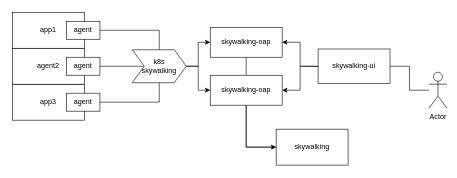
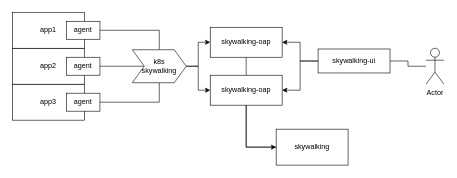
  <mxCell id="0" />
  <mxCell id="1" parent="0" />
  <mxCell id="2" style="edgeStyle=orthogonalEdgeStyle;rounded=0;orthogonalLoop=1;jettySize=auto;html=1;entryX=0.5;entryY=0;entryDx=0;entryDy=0;" parent="1" source="14" target="18" edge="1"><mxGeometry relative="1" as="geometry"><Array as="points"><mxPoint x="410" y="245" /><mxPoint x="520" y="245" /></Array></mxGeometry></mxCell>
  <mxCell id="3" value="app3" style="rounded=0;whiteSpace=wrap;html=1;" parent="1" vertex="1"><mxGeometry x="20" y="140" width="120" height="60" as="geometry" /></mxCell>
- <mxCell id="4" value="agent2" style="rounded=0;whiteSpace=wrap;html=1;" parent="1" vertex="1"><mxGeometry x="20" y="80" width="120" height="60" as="geometry" /></mxCell>
+ <mxCell id="4" value="app2" style="rounded=0;whiteSpace=wrap;html=1;" parent="1" vertex="1"><mxGeometry x="20" y="80" width="120" height="60" as="geometry" /></mxCell>
  <mxCell id="5" value="app1" style="rounded=0;whiteSpace=wrap;html=1;" parent="1" vertex="1"><mxGeometry x="20" y="20" width="120" height="60" as="geometry" /></mxCell>
  <mxCell id="6" style="edgeStyle=orthogonalEdgeStyle;rounded=0;orthogonalLoop=1;jettySize=auto;html=1;entryX=0.5;entryY=0;entryDx=0;entryDy=0;endArrow=none;endFill=0;" parent="1" source="7" target="17" edge="1"><mxGeometry relative="1" as="geometry" /></mxCell>
  <mxCell id="7" value="agent" style="rounded=0;whiteSpace=wrap;html=1;" parent="1" vertex="1"><mxGeometry x="110" y="35" width="56" height="30" as="geometry" /></mxCell>
  <mxCell id="8" style="edgeStyle=orthogonalEdgeStyle;rounded=0;orthogonalLoop=1;jettySize=auto;html=1;entryX=0.5;entryY=1;entryDx=0;entryDy=0;endArrow=none;endFill=0;" parent="1" source="9" target="17" edge="1"><mxGeometry relative="1" as="geometry" /></mxCell>
  <mxCell id="9" value="agent" style="rounded=0;whiteSpace=wrap;html=1;" parent="1" vertex="1"><mxGeometry x="110" y="155" width="56" height="30" as="geometry" /></mxCell>
  <mxCell id="10" style="edgeStyle=orthogonalEdgeStyle;rounded=0;orthogonalLoop=1;jettySize=auto;html=1;entryX=0;entryY=0.5;entryDx=0;entryDy=0;endArrow=none;endFill=0;" parent="1" source="11" target="17" edge="1"><mxGeometry relative="1" as="geometry" /></mxCell>
  <mxCell id="11" value="agent" style="rounded=0;whiteSpace=wrap;html=1;" parent="1" vertex="1"><mxGeometry x="110" y="95" width="56" height="30" as="geometry" /></mxCell>
  <mxCell id="12" style="edgeStyle=orthogonalEdgeStyle;rounded=0;orthogonalLoop=1;jettySize=auto;html=1;entryX=0;entryY=0.5;entryDx=0;entryDy=0;" parent="1" source="13" target="18" edge="1"><mxGeometry relative="1" as="geometry" /></mxCell>
  <mxCell id="13" value="skywalking-oap" style="rounded=0;whiteSpace=wrap;html=1;" parent="1" vertex="1"><mxGeometry x="350" y="125" width="120" height="50" as="geometry" /></mxCell>
  <mxCell id="14" value="skywalking-oap" style="rounded=0;whiteSpace=wrap;html=1;" parent="1" vertex="1"><mxGeometry x="350" y="45" width="120" height="50" as="geometry" /></mxCell>
  <mxCell id="15" style="edgeStyle=orthogonalEdgeStyle;rounded=0;orthogonalLoop=1;jettySize=auto;html=1;" parent="1" source="17" target="14" edge="1"><mxGeometry relative="1" as="geometry" /></mxCell>
  <mxCell id="16" style="edgeStyle=orthogonalEdgeStyle;rounded=0;orthogonalLoop=1;jettySize=auto;html=1;" parent="1" source="17" target="13" edge="1"><mxGeometry relative="1" as="geometry" /></mxCell>
  <mxCell id="17" value="k8s&lt;br&gt;skywalking" style="shape=step;perimeter=stepPerimeter;whiteSpace=wrap;html=1;fixedSize=1;" parent="1" vertex="1"><mxGeometry x="220" y="82.5" width="90" height="55" as="geometry" /></mxCell>
  <mxCell id="18" value="skywalking" style="rounded=0;whiteSpace=wrap;html=1;" parent="1" vertex="1"><mxGeometry x="460" y="215" width="120" height="60" as="geometry" /></mxCell>
  <mxCell id="19" style="edgeStyle=orthogonalEdgeStyle;rounded=0;orthogonalLoop=1;jettySize=auto;html=1;entryX=1;entryY=0.5;entryDx=0;entryDy=0;" parent="1" source="21" target="14" edge="1"><mxGeometry relative="1" as="geometry" /></mxCell>
  <mxCell id="20" style="edgeStyle=orthogonalEdgeStyle;rounded=0;orthogonalLoop=1;jettySize=auto;html=1;entryX=1;entryY=0.5;entryDx=0;entryDy=0;" parent="1" source="21" target="13" edge="1"><mxGeometry relative="1" as="geometry" /></mxCell>
- <mxCell id="21" value="skywalking-ui" style="rounded=0;whiteSpace=wrap;html=1;" parent="1" vertex="1"><mxGeometry x="530" y="81.25" width="120" height="57.5" as="geometry" /></mxCell>
+ <mxCell id="21" value="skywalking-ui" style="rounded=0;whiteSpace=wrap;html=1;" parent="1" vertex="1"><mxGeometry x="530" y="81.25" width="120" height="40" as="geometry" /></mxCell>
  <mxCell id="22" style="edgeStyle=orthogonalEdgeStyle;rounded=0;orthogonalLoop=1;jettySize=auto;html=1;entryX=1;entryY=0.5;entryDx=0;entryDy=0;endArrow=none;" parent="1" source="23" target="21" edge="1"><mxGeometry relative="1" as="geometry" /></mxCell>
- <mxCell id="23" value="Actor" style="shape=umlActor;verticalLabelPosition=bottom;verticalAlign=top;html=1;outlineConnect=0;" parent="1" vertex="1"><mxGeometry x="715" y="120" width="30" height="60" as="geometry" /></mxCell>
+ <mxCell id="23" value="Actor" style="shape=umlActor;verticalLabelPosition=bottom;verticalAlign=top;html=1;outlineConnect=0;" parent="1" vertex="1"><mxGeometry x="710" y="80" width="30" height="60" as="geometry" /></mxCell>
